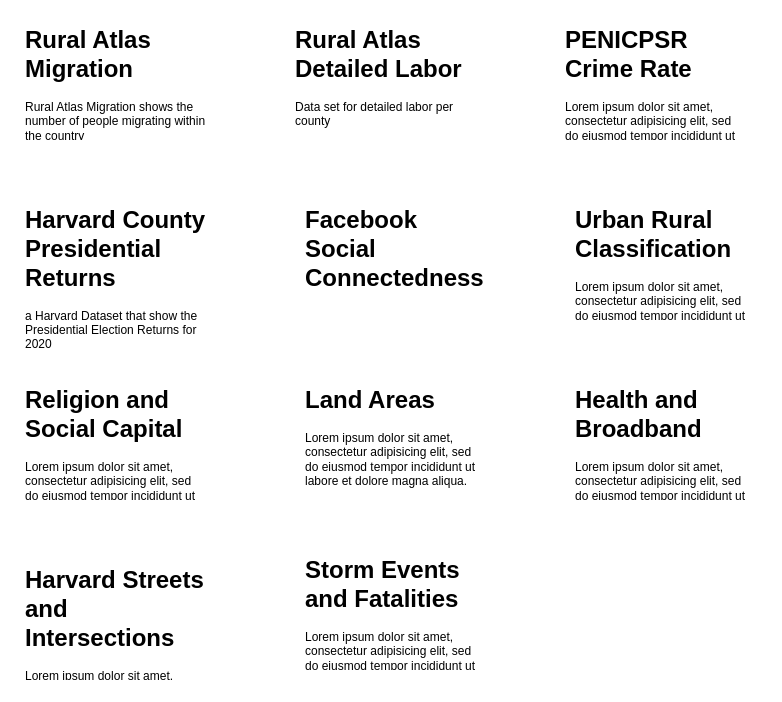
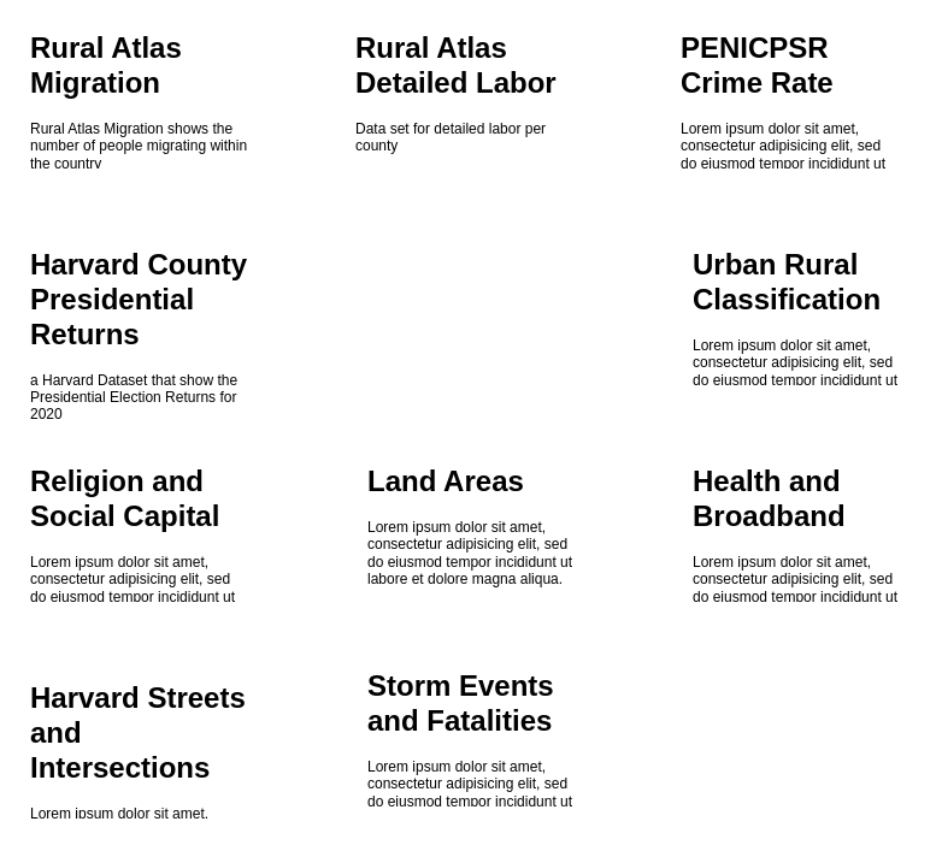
  <mxCell id="0" />
  <mxCell id="1" parent="0" />
  <mxCell id="2" value="&lt;h1&gt;Rural Atlas Migration&lt;/h1&gt;&lt;p&gt;Rural Atlas Migration shows the number of people migrating within the country&lt;/p&gt;" style="text;html=1;strokeColor=none;fillColor=none;spacing=5;spacingTop=-20;whiteSpace=wrap;overflow=hidden;rounded=0;" vertex="1" parent="1"><mxGeometry x="20" y="20" width="190" height="120" as="geometry" /></mxCell>
  <mxCell id="3" value="&lt;h1&gt;Rural Atlas Detailed Labor&lt;/h1&gt;&lt;p&gt;Data set for detailed labor per county&lt;/p&gt;" style="text;html=1;strokeColor=none;fillColor=none;spacing=5;spacingTop=-20;whiteSpace=wrap;overflow=hidden;rounded=0;" vertex="1" parent="1"><mxGeometry x="290" y="20" width="190" height="120" as="geometry" /></mxCell>
  <mxCell id="4" value="&lt;h1&gt;PENICPSR Crime Rate&lt;/h1&gt;&lt;p&gt;Lorem ipsum dolor sit amet, consectetur adipisicing elit, sed do eiusmod tempor incididunt ut labore et dolore magna aliqua.&lt;/p&gt;" style="text;html=1;strokeColor=none;fillColor=none;spacing=5;spacingTop=-20;whiteSpace=wrap;overflow=hidden;rounded=0;" vertex="1" parent="1"><mxGeometry x="560" y="20" width="190" height="120" as="geometry" /></mxCell>
  <mxCell id="5" value="&lt;h1&gt;Harvard County Presidential Returns&lt;/h1&gt;&lt;p&gt;a Harvard Dataset that show the Presidential Election Returns for 2020&lt;/p&gt;" style="text;html=1;strokeColor=none;fillColor=none;spacing=5;spacingTop=-20;whiteSpace=wrap;overflow=hidden;rounded=0;" vertex="1" parent="1"><mxGeometry x="20" y="200" width="190" height="160" as="geometry" /></mxCell>
- <mxCell id="6" value="&lt;h1&gt;Facebook Social Connectedness&lt;/h1&gt;&lt;p&gt;&lt;br&gt;&lt;/p&gt;" style="text;html=1;strokeColor=none;fillColor=none;spacing=5;spacingTop=-20;whiteSpace=wrap;overflow=hidden;rounded=0;" vertex="1" parent="1"><mxGeometry x="300" y="200" width="190" height="150" as="geometry" /></mxCell>
  <mxCell id="7" value="&lt;h1&gt;Urban Rural Classification&lt;/h1&gt;&lt;p&gt;Lorem ipsum dolor sit amet, consectetur adipisicing elit, sed do eiusmod tempor incididunt ut labore et dolore magna aliqua.&lt;/p&gt;" style="text;html=1;strokeColor=none;fillColor=none;spacing=5;spacingTop=-20;whiteSpace=wrap;overflow=hidden;rounded=0;" vertex="1" parent="1"><mxGeometry x="570" y="200" width="190" height="120" as="geometry" /></mxCell>
  <mxCell id="8" value="&lt;h1&gt;Religion and Social Capital&lt;/h1&gt;&lt;p&gt;Lorem ipsum dolor sit amet, consectetur adipisicing elit, sed do eiusmod tempor incididunt ut labore et dolore magna aliqua.&lt;/p&gt;" style="text;html=1;strokeColor=none;fillColor=none;spacing=5;spacingTop=-20;whiteSpace=wrap;overflow=hidden;rounded=0;" vertex="1" parent="1"><mxGeometry x="20" y="380" width="190" height="120" as="geometry" /></mxCell>
  <mxCell id="9" value="&lt;h1&gt;Land Areas&lt;/h1&gt;&lt;p&gt;Lorem ipsum dolor sit amet, consectetur adipisicing elit, sed do eiusmod tempor incididunt ut labore et dolore magna aliqua.&lt;/p&gt;" style="text;html=1;strokeColor=none;fillColor=none;spacing=5;spacingTop=-20;whiteSpace=wrap;overflow=hidden;rounded=0;" vertex="1" parent="1"><mxGeometry x="300" y="380" width="190" height="120" as="geometry" /></mxCell>
  <mxCell id="10" value="&lt;h1&gt;Health and Broadband&lt;/h1&gt;&lt;p&gt;Lorem ipsum dolor sit amet, consectetur adipisicing elit, sed do eiusmod tempor incididunt ut labore et dolore magna aliqua.&lt;/p&gt;" style="text;html=1;strokeColor=none;fillColor=none;spacing=5;spacingTop=-20;whiteSpace=wrap;overflow=hidden;rounded=0;" vertex="1" parent="1"><mxGeometry x="570" y="380" width="190" height="120" as="geometry" /></mxCell>
  <mxCell id="11" value="&lt;h1&gt;Harvard Streets and Intersections&lt;/h1&gt;&lt;p&gt;Lorem ipsum dolor sit amet, consectetur adipisicing elit, sed do eiusmod tempor incididunt ut labore et dolore magna aliqua.&lt;/p&gt;" style="text;html=1;strokeColor=none;fillColor=none;spacing=5;spacingTop=-20;whiteSpace=wrap;overflow=hidden;rounded=0;" vertex="1" parent="1"><mxGeometry x="20" y="560" width="190" height="120" as="geometry" /></mxCell>
  <mxCell id="12" value="&lt;h1&gt;Storm Events and Fatalities&lt;/h1&gt;&lt;p&gt;Lorem ipsum dolor sit amet, consectetur adipisicing elit, sed do eiusmod tempor incididunt ut labore et dolore magna aliqua.&lt;/p&gt;" style="text;html=1;strokeColor=none;fillColor=none;spacing=5;spacingTop=-20;whiteSpace=wrap;overflow=hidden;rounded=0;" vertex="1" parent="1"><mxGeometry x="300" y="550" width="190" height="120" as="geometry" /></mxCell>
